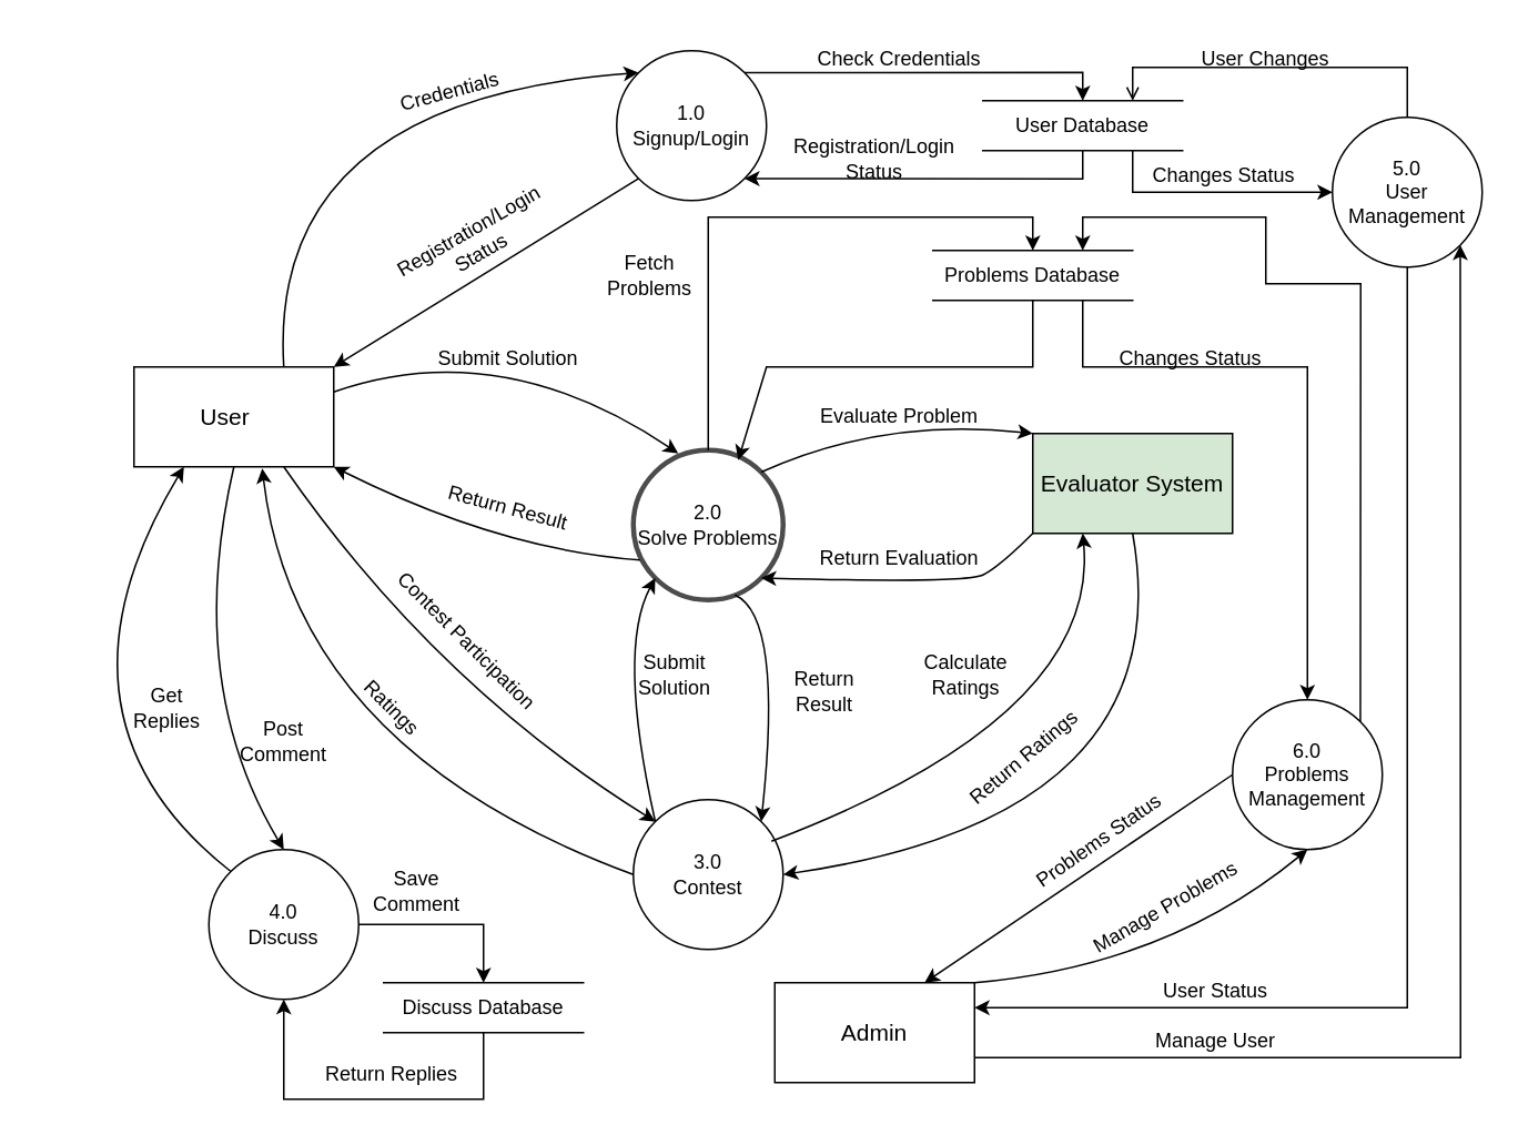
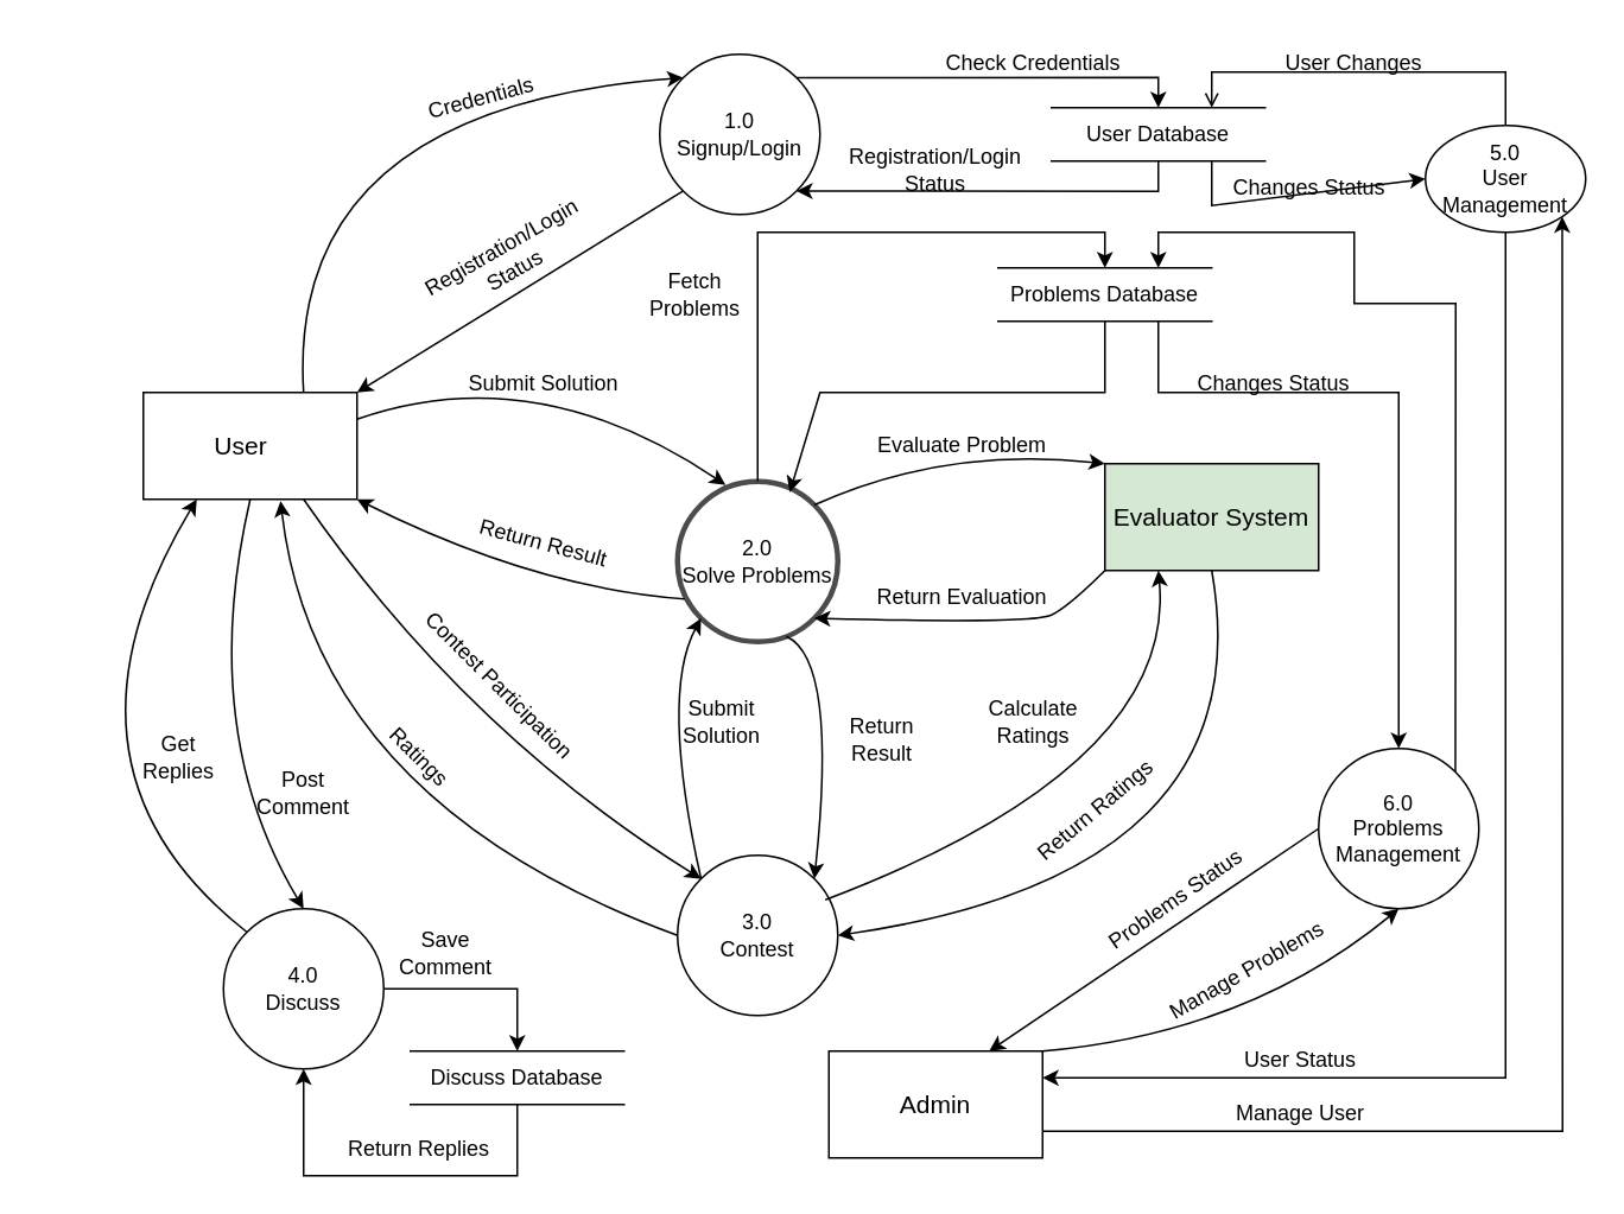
  <mxCell id="0" />
  <mxCell id="1" parent="0" />
  <mxCell id="2" value="" style="rounded=0;whiteSpace=wrap;html=1;" vertex="1" parent="1"><mxGeometry x="80" y="220" width="120" height="60" as="geometry" /></mxCell>
  <mxCell id="3" value="&lt;font style=&quot;font-size: 14px;&quot;&gt;User&lt;/font&gt;" style="text;html=1;align=center;verticalAlign=middle;whiteSpace=wrap;rounded=0;" vertex="1" parent="1"><mxGeometry x="100" y="230" width="70" height="40" as="geometry" /></mxCell>
  <mxCell id="4" value="" style="ellipse;whiteSpace=wrap;html=1;aspect=fixed;" vertex="1" parent="1"><mxGeometry x="370" y="30" width="90" height="90" as="geometry" /></mxCell>
  <mxCell id="5" value="1.0&lt;div&gt;Signup/Login&lt;/div&gt;" style="text;html=1;align=center;verticalAlign=middle;whiteSpace=wrap;rounded=0;" vertex="1" parent="1"><mxGeometry x="385" y="60" width="60" height="30" as="geometry" /></mxCell>
  <mxCell id="6" value="" style="endArrow=classic;html=1;rounded=0;entryX=0;entryY=0;entryDx=0;entryDy=0;curved=1;exitX=0.75;exitY=0;exitDx=0;exitDy=0;" edge="1" parent="1" source="2" target="4"><mxGeometry width="50" height="50" relative="1" as="geometry"><mxPoint x="220" y="230" as="sourcePoint" /><mxPoint x="270" y="180" as="targetPoint" /><Array as="points"><mxPoint x="160" y="60" /></Array></mxGeometry></mxCell>
  <mxCell id="7" value="Credentials" style="text;html=1;align=center;verticalAlign=middle;whiteSpace=wrap;rounded=0;rotation=-15;" vertex="1" parent="1"><mxGeometry x="240" y="40" width="60" height="30" as="geometry" /></mxCell>
  <mxCell id="8" value="User Database" style="shape=partialRectangle;whiteSpace=wrap;html=1;left=0;right=0;fillColor=none;" vertex="1" parent="1"><mxGeometry x="590" y="60" width="120" height="30" as="geometry" /></mxCell>
- <mxCell id="9" value="Check Credentials" style="text;html=1;align=center;verticalAlign=middle;whiteSpace=wrap;rounded=0;" vertex="1" parent="1"><mxGeometry x="485" width="110" height="30" as="geometry" y="20" /></mxCell>
+ <mxCell id="9" value="Check Credentials" style="text;html=1;align=center;verticalAlign=middle;whiteSpace=wrap;rounded=0;" vertex="1" parent="1"><mxGeometry x="525" y="20" width="110" height="30" as="geometry" /></mxCell>
  <mxCell id="10" value="" style="endArrow=classic;html=1;rounded=0;exitX=1;exitY=0;exitDx=0;exitDy=0;entryX=0.5;entryY=0;entryDx=0;entryDy=0;" edge="1" parent="1" source="4" target="8"><mxGeometry width="50" height="50" relative="1" as="geometry"><mxPoint x="460" y="110" as="sourcePoint" /><mxPoint x="710" y="90" as="targetPoint" /><Array as="points"><mxPoint x="650" y="43" /></Array></mxGeometry></mxCell>
  <mxCell id="11" value="" style="endArrow=classic;html=1;rounded=0;entryX=1;entryY=1;entryDx=0;entryDy=0;exitX=0.5;exitY=1;exitDx=0;exitDy=0;" edge="1" parent="1" source="8" target="4"><mxGeometry width="50" height="50" relative="1" as="geometry"><mxPoint x="650" y="157" as="sourcePoint" /><mxPoint x="630" y="160" as="targetPoint" /><Array as="points"><mxPoint x="650" y="107" /></Array></mxGeometry></mxCell>
  <mxCell id="12" value="Registration/Login Status" style="text;html=1;align=center;verticalAlign=middle;whiteSpace=wrap;rounded=0;" vertex="1" parent="1"><mxGeometry x="470" y="80" width="110" height="30" as="geometry" /></mxCell>
  <mxCell id="13" value="2.0&lt;div&gt;Solve Problems&lt;/div&gt;" style="ellipse;whiteSpace=wrap;html=1;aspect=fixed;perimeterSpacing=0;opacity=70;strokeWidth=3;" vertex="1" parent="1"><mxGeometry x="380" y="270" width="90" height="90" as="geometry" /></mxCell>
  <mxCell id="14" value="&lt;font style=&quot;font-size: 14px;&quot;&gt;Evaluator System&lt;/font&gt;" style="rounded=0;whiteSpace=wrap;html=1;fillColor=#d5e8d4;" vertex="1" parent="1"><mxGeometry x="620" y="260" width="120" height="60" as="geometry" /></mxCell>
  <mxCell id="15" value="" style="endArrow=classic;html=1;rounded=0;exitX=1;exitY=0.25;exitDx=0;exitDy=0;entryX=0.3;entryY=0.022;entryDx=0;entryDy=0;curved=1;entryPerimeter=0;" edge="1" parent="1" source="2" target="13"><mxGeometry width="50" height="50" relative="1" as="geometry"><mxPoint x="460" y="340" as="sourcePoint" /><mxPoint x="510" y="290" as="targetPoint" /><Array as="points"><mxPoint x="300" y="200" /></Array></mxGeometry></mxCell>
  <mxCell id="16" value="Submit Solution" style="text;html=1;align=center;verticalAlign=middle;whiteSpace=wrap;rounded=0;rotation=0;" vertex="1" parent="1"><mxGeometry x="260" y="200" width="90" height="30" as="geometry" /></mxCell>
  <mxCell id="17" value="" style="endArrow=classic;html=1;rounded=0;entryX=0;entryY=0;entryDx=0;entryDy=0;curved=1;exitX=1;exitY=0;exitDx=0;exitDy=0;" edge="1" parent="1" source="13" target="14"><mxGeometry width="50" height="50" relative="1" as="geometry"><mxPoint x="460" y="240" as="sourcePoint" /><mxPoint x="500" y="190" as="targetPoint" /><Array as="points"><mxPoint x="530" y="250" /></Array></mxGeometry></mxCell>
  <mxCell id="18" value="Evaluate Problem" style="text;html=1;align=center;verticalAlign=middle;whiteSpace=wrap;rounded=0;" vertex="1" parent="1"><mxGeometry x="490" y="235" width="100" height="30" as="geometry" /></mxCell>
  <mxCell id="19" value="" style="endArrow=classic;html=1;rounded=0;exitX=0;exitY=1;exitDx=0;exitDy=0;entryX=1;entryY=1;entryDx=0;entryDy=0;curved=1;" edge="1" parent="1" source="14" target="13"><mxGeometry width="50" height="50" relative="1" as="geometry"><mxPoint x="460" y="340" as="sourcePoint" /><mxPoint x="510" y="290" as="targetPoint" /><Array as="points"><mxPoint x="600" y="340" /><mxPoint x="580" y="350" /></Array></mxGeometry></mxCell>
  <mxCell id="20" value="Return Evaluation" style="text;html=1;align=center;verticalAlign=middle;whiteSpace=wrap;rounded=0;rotation=0;" vertex="1" parent="1"><mxGeometry x="490" y="320" width="100" height="30" as="geometry" /></mxCell>
  <mxCell id="21" value="" style="endArrow=classic;html=1;rounded=0;entryX=1;entryY=1;entryDx=0;entryDy=0;exitX=0.044;exitY=0.733;exitDx=0;exitDy=0;exitPerimeter=0;curved=1;" edge="1" parent="1" source="13" target="2"><mxGeometry width="50" height="50" relative="1" as="geometry"><mxPoint x="460" y="340" as="sourcePoint" /><mxPoint x="510" y="290" as="targetPoint" /><Array as="points"><mxPoint x="300" y="330" /></Array></mxGeometry></mxCell>
  <mxCell id="22" value="Return Result" style="text;html=1;align=center;verticalAlign=middle;whiteSpace=wrap;rounded=0;rotation=15;" vertex="1" parent="1"><mxGeometry x="260" y="290" width="90" height="30" as="geometry" /></mxCell>
  <mxCell id="23" value="3.0&lt;div&gt;Contest&lt;/div&gt;" style="ellipse;whiteSpace=wrap;html=1;aspect=fixed;" vertex="1" parent="1"><mxGeometry x="380" y="480" width="90" height="90" as="geometry" /></mxCell>
  <mxCell id="24" value="" style="endArrow=classic;html=1;rounded=0;exitX=0.75;exitY=1;exitDx=0;exitDy=0;entryX=0;entryY=0;entryDx=0;entryDy=0;curved=1;" edge="1" parent="1" source="2" target="23"><mxGeometry width="50" height="50" relative="1" as="geometry"><mxPoint x="460" y="340" as="sourcePoint" /><mxPoint x="510" y="290" as="targetPoint" /><Array as="points"><mxPoint x="260" y="410" /></Array></mxGeometry></mxCell>
  <mxCell id="25" value="Contest Participation" style="text;html=1;align=center;verticalAlign=middle;whiteSpace=wrap;rounded=0;rotation=45;" vertex="1" parent="1"><mxGeometry x="220" y="370" width="120" height="30" as="geometry" /></mxCell>
  <mxCell id="26" value="" style="endArrow=classic;html=1;rounded=0;exitX=0;exitY=0.5;exitDx=0;exitDy=0;entryX=0.642;entryY=1.017;entryDx=0;entryDy=0;curved=1;entryPerimeter=0;" edge="1" parent="1" source="23" target="2"><mxGeometry width="50" height="50" relative="1" as="geometry"><mxPoint x="190" y="500" as="sourcePoint" /><mxPoint x="240" y="450" as="targetPoint" /><Array as="points"><mxPoint x="177" y="450" /></Array></mxGeometry></mxCell>
  <mxCell id="27" value="Ratings" style="text;html=1;align=center;verticalAlign=middle;whiteSpace=wrap;rounded=0;rotation=45;" vertex="1" parent="1"><mxGeometry x="205" y="410" width="60" height="30" as="geometry" /></mxCell>
  <mxCell id="28" value="" style="endArrow=classic;html=1;rounded=0;exitX=0;exitY=0;exitDx=0;exitDy=0;entryX=0;entryY=1;entryDx=0;entryDy=0;curved=1;" edge="1" parent="1" source="23" target="13"><mxGeometry width="50" height="50" relative="1" as="geometry"><mxPoint x="460" y="340" as="sourcePoint" /><mxPoint x="510" y="290" as="targetPoint" /><Array as="points"><mxPoint x="370" y="390" /></Array></mxGeometry></mxCell>
  <mxCell id="29" value="Submit Solution" style="text;html=1;align=center;verticalAlign=middle;whiteSpace=wrap;rounded=0;" vertex="1" parent="1"><mxGeometry x="370" y="390" width="70" height="30" as="geometry" /></mxCell>
  <mxCell id="30" value="" style="endArrow=classic;html=1;rounded=0;exitX=0.678;exitY=0.967;exitDx=0;exitDy=0;exitPerimeter=0;entryX=1;entryY=0;entryDx=0;entryDy=0;curved=1;" edge="1" parent="1" source="13" target="23"><mxGeometry width="50" height="50" relative="1" as="geometry"><mxPoint x="530" y="390" as="sourcePoint" /><mxPoint x="580" y="340" as="targetPoint" /><Array as="points"><mxPoint x="470" y="370" /></Array></mxGeometry></mxCell>
  <mxCell id="31" value="Return Result" style="text;html=1;align=center;verticalAlign=middle;whiteSpace=wrap;rounded=0;" vertex="1" parent="1"><mxGeometry x="460" y="400" width="70" height="30" as="geometry" /></mxCell>
  <mxCell id="32" value="" style="endArrow=classic;html=1;rounded=0;exitX=0.922;exitY=0.278;exitDx=0;exitDy=0;entryX=0.25;entryY=1;entryDx=0;entryDy=0;curved=1;exitPerimeter=0;" edge="1" parent="1" source="23" target="14"><mxGeometry width="50" height="50" relative="1" as="geometry"><mxPoint x="470" y="460" as="sourcePoint" /><mxPoint x="520" y="410" as="targetPoint" /><Array as="points"><mxPoint x="660" y="430" /></Array></mxGeometry></mxCell>
  <mxCell id="33" value="Calculate Ratings" style="text;html=1;align=center;verticalAlign=middle;whiteSpace=wrap;rounded=0;" vertex="1" parent="1"><mxGeometry x="550" y="390" width="60" height="30" as="geometry" /></mxCell>
  <mxCell id="34" value="Problems Database" style="shape=partialRectangle;whiteSpace=wrap;html=1;left=0;right=0;fillColor=none;" vertex="1" parent="1"><mxGeometry x="560" y="150" width="120" height="30" as="geometry" /></mxCell>
  <mxCell id="35" value="" style="endArrow=classic;html=1;rounded=0;exitX=0.5;exitY=0;exitDx=0;exitDy=0;entryX=0.5;entryY=0;entryDx=0;entryDy=0;" edge="1" parent="1" source="13" target="34"><mxGeometry width="50" height="50" relative="1" as="geometry"><mxPoint x="440" y="220" as="sourcePoint" /><mxPoint x="690" y="130" as="targetPoint" /><Array as="points"><mxPoint x="425" y="130" /><mxPoint x="620" y="130" /></Array></mxGeometry></mxCell>
  <mxCell id="36" value="" style="endArrow=classic;html=1;rounded=0;entryX=0.7;entryY=0.067;entryDx=0;entryDy=0;entryPerimeter=0;exitX=0.5;exitY=1;exitDx=0;exitDy=0;" edge="1" parent="1" source="34" target="13"><mxGeometry width="50" height="50" relative="1" as="geometry"><mxPoint x="620" y="220" as="sourcePoint" /><mxPoint x="510" y="170" as="targetPoint" /><Array as="points"><mxPoint x="620" y="220" /><mxPoint x="460" y="220" /></Array></mxGeometry></mxCell>
  <mxCell id="37" value="Fetch Problems" style="text;html=1;align=center;verticalAlign=middle;whiteSpace=wrap;rounded=0;" vertex="1" parent="1"><mxGeometry x="360" y="150" width="60" height="30" as="geometry" /></mxCell>
  <mxCell id="38" value="" style="endArrow=classic;html=1;rounded=0;entryX=1;entryY=0.5;entryDx=0;entryDy=0;exitX=0.5;exitY=1;exitDx=0;exitDy=0;curved=1;" edge="1" parent="1" source="14" target="23"><mxGeometry width="50" height="50" relative="1" as="geometry"><mxPoint x="720" y="430" as="sourcePoint" /><mxPoint x="770" y="380" as="targetPoint" /><Array as="points"><mxPoint x="710" y="490" /></Array></mxGeometry></mxCell>
  <mxCell id="39" value="Return Ratings" style="text;html=1;align=center;verticalAlign=middle;whiteSpace=wrap;rounded=0;rotation=-40;" vertex="1" parent="1"><mxGeometry x="570" y="440" width="90" height="30" as="geometry" /></mxCell>
  <mxCell id="40" value="4.0&lt;div&gt;Discuss&lt;/div&gt;" style="ellipse;whiteSpace=wrap;html=1;aspect=fixed;" vertex="1" parent="1"><mxGeometry x="125" y="510" width="90" height="90" as="geometry" /></mxCell>
  <mxCell id="41" value="Discuss Database" style="shape=partialRectangle;whiteSpace=wrap;html=1;left=0;right=0;fillColor=none;" vertex="1" parent="1"><mxGeometry x="230" y="590" width="120" height="30" as="geometry" /></mxCell>
  <mxCell id="42" value="" style="endArrow=classic;html=1;rounded=0;exitX=0.5;exitY=1;exitDx=0;exitDy=0;entryX=0.5;entryY=0;entryDx=0;entryDy=0;curved=1;" edge="1" parent="1" source="2" target="40"><mxGeometry width="50" height="50" relative="1" as="geometry"><mxPoint x="140" y="470" as="sourcePoint" /><mxPoint x="190" y="420" as="targetPoint" /><Array as="points"><mxPoint x="110" y="410" /></Array></mxGeometry></mxCell>
  <mxCell id="43" value="Post Comment" style="text;html=1;align=center;verticalAlign=middle;whiteSpace=wrap;rounded=0;" vertex="1" parent="1"><mxGeometry x="140" y="430" width="60" height="30" as="geometry" /></mxCell>
  <mxCell id="44" value="" style="endArrow=classic;html=1;rounded=0;exitX=1;exitY=0.5;exitDx=0;exitDy=0;entryX=0.5;entryY=0;entryDx=0;entryDy=0;" edge="1" parent="1" source="40" target="41"><mxGeometry width="50" height="50" relative="1" as="geometry"><mxPoint x="220" y="580" as="sourcePoint" /><mxPoint x="270" y="530" as="targetPoint" /><Array as="points"><mxPoint x="290" y="555" /></Array></mxGeometry></mxCell>
  <mxCell id="45" value="Save Comment" style="text;html=1;align=center;verticalAlign=middle;whiteSpace=wrap;rounded=0;" vertex="1" parent="1"><mxGeometry x="220" y="520" width="60" height="30" as="geometry" /></mxCell>
  <mxCell id="46" value="" style="endArrow=classic;html=1;rounded=0;exitX=0.5;exitY=1;exitDx=0;exitDy=0;entryX=0.5;entryY=1;entryDx=0;entryDy=0;" edge="1" parent="1" source="41" target="40"><mxGeometry width="50" height="50" relative="1" as="geometry"><mxPoint x="335" y="750" as="sourcePoint" /><mxPoint x="170" y="700" as="targetPoint" /><Array as="points"><mxPoint x="290" y="660" /><mxPoint x="170" y="660" /></Array></mxGeometry></mxCell>
  <mxCell id="47" value="" style="endArrow=classic;html=1;rounded=0;entryX=1;entryY=0;entryDx=0;entryDy=0;exitX=0;exitY=1;exitDx=0;exitDy=0;" edge="1" parent="1" source="4" target="2"><mxGeometry width="50" height="50" relative="1" as="geometry"><mxPoint x="270" y="150" as="sourcePoint" /><mxPoint x="320" y="100" as="targetPoint" /></mxGeometry></mxCell>
  <mxCell id="48" value="Registration/Login Status" style="text;html=1;align=center;verticalAlign=middle;whiteSpace=wrap;rounded=0;rotation=-30;" vertex="1" parent="1"><mxGeometry x="240" y="130" width="90" height="30" as="geometry" /></mxCell>
  <mxCell id="49" value="" style="endArrow=classic;html=1;rounded=0;exitX=0;exitY=0;exitDx=0;exitDy=0;entryX=0.25;entryY=1;entryDx=0;entryDy=0;curved=1;" edge="1" parent="1" source="40" target="2"><mxGeometry width="50" height="50" relative="1" as="geometry"><mxPoint x="90" y="550" as="sourcePoint" /><mxPoint x="140" y="500" as="targetPoint" /><Array as="points"><mxPoint x="20" y="430" /></Array></mxGeometry></mxCell>
  <mxCell id="50" value="Get Replies" style="text;html=1;align=center;verticalAlign=middle;whiteSpace=wrap;rounded=0;" vertex="1" parent="1"><mxGeometry x="70" y="410" width="60" height="30" as="geometry" /></mxCell>
  <mxCell id="51" value="Return Replies" style="text;html=1;align=center;verticalAlign=middle;whiteSpace=wrap;rounded=0;" vertex="1" parent="1"><mxGeometry x="180" y="630" width="110" height="30" as="geometry" /></mxCell>
  <mxCell id="52" value="&lt;font style=&quot;font-size: 14px;&quot;&gt;Admin&lt;/font&gt;" style="rounded=0;whiteSpace=wrap;html=1;" vertex="1" parent="1"><mxGeometry x="465" y="590" width="120" height="60" as="geometry" /></mxCell>
- <mxCell id="53" value="5.0&lt;div&gt;User Management&lt;/div&gt;" style="ellipse;whiteSpace=wrap;html=1;aspect=fixed;" vertex="1" parent="1"><mxGeometry x="800" y="70" width="90" height="90" as="geometry" /></mxCell>
+ <mxCell id="53" value="5.0&lt;div&gt;User Management&lt;/div&gt;" style="ellipse;whiteSpace=wrap;html=1;aspect=fixed;" vertex="1" parent="1"><mxGeometry x="800" y="70" width="90" height="60" as="geometry" /></mxCell>
  <mxCell id="54" value="" style="endArrow=classic;html=1;rounded=0;exitX=1;exitY=0.75;exitDx=0;exitDy=0;entryX=1;entryY=1;entryDx=0;entryDy=0;" edge="1" parent="1" source="52" target="53"><mxGeometry width="50" height="50" relative="1" as="geometry"><mxPoint x="650" y="640" as="sourcePoint" /><mxPoint x="700" y="590" as="targetPoint" /><Array as="points"><mxPoint x="877" y="635" /></Array></mxGeometry></mxCell>
  <mxCell id="55" value="Manage User" style="text;html=1;align=center;verticalAlign=middle;whiteSpace=wrap;rounded=0;" vertex="1" parent="1"><mxGeometry x="690" y="610" width="80" height="30" as="geometry" /></mxCell>
  <mxCell id="56" value="" style="endArrow=open;html=1;rounded=0;entryX=0.75;entryY=0;entryDx=0;entryDy=0;exitX=0.5;exitY=0;exitDx=0;exitDy=0;" edge="1" parent="1" source="53" target="8"><mxGeometry width="50" height="50" relative="1" as="geometry"><mxPoint x="850" y="40" as="sourcePoint" /><mxPoint x="800" y="40" as="targetPoint" /><Array as="points"><mxPoint x="845" y="40" /><mxPoint x="680" y="40" /></Array></mxGeometry></mxCell>
  <mxCell id="57" value="User Changes" style="text;html=1;align=center;verticalAlign=middle;whiteSpace=wrap;rounded=0;" vertex="1" parent="1"><mxGeometry x="720" width="80" height="30" as="geometry" y="20" /></mxCell>
  <mxCell id="58" value="" style="endArrow=classic;html=1;rounded=0;entryX=0;entryY=0.5;entryDx=0;entryDy=0;" edge="1" parent="1" target="53"><mxGeometry width="50" height="50" relative="1" as="geometry"><mxPoint x="680" y="90" as="sourcePoint" /><mxPoint x="750" y="120" as="targetPoint" /><Array as="points"><mxPoint x="680" y="115" /></Array></mxGeometry></mxCell>
  <mxCell id="59" value="Changes Status" style="text;html=1;align=center;verticalAlign=middle;whiteSpace=wrap;rounded=0;" vertex="1" parent="1"><mxGeometry x="690" y="90" width="90" height="30" as="geometry" /></mxCell>
  <mxCell id="60" value="" style="endArrow=classic;html=1;rounded=0;exitX=0.5;exitY=1;exitDx=0;exitDy=0;entryX=1;entryY=0.25;entryDx=0;entryDy=0;" edge="1" parent="1" source="53" target="52"><mxGeometry width="50" height="50" relative="1" as="geometry"><mxPoint x="790" y="235" as="sourcePoint" /><mxPoint x="590" y="600" as="targetPoint" /><Array as="points"><mxPoint x="845" y="605" /></Array></mxGeometry></mxCell>
  <mxCell id="61" value="User Status" style="text;html=1;align=center;verticalAlign=middle;whiteSpace=wrap;rounded=0;" vertex="1" parent="1"><mxGeometry x="690" y="580" width="80" height="30" as="geometry" /></mxCell>
  <mxCell id="62" value="6.0&lt;div&gt;Problems Management&lt;/div&gt;" style="ellipse;whiteSpace=wrap;html=1;aspect=fixed;" vertex="1" parent="1"><mxGeometry x="740" y="420" width="90" height="90" as="geometry" /></mxCell>
  <mxCell id="63" value="" style="endArrow=classic;html=1;rounded=0;exitX=1;exitY=0;exitDx=0;exitDy=0;entryX=0.5;entryY=1;entryDx=0;entryDy=0;curved=1;" edge="1" parent="1" source="52" target="62"><mxGeometry width="50" height="50" relative="1" as="geometry"><mxPoint x="620" y="570" as="sourcePoint" /><mxPoint x="670" y="520" as="targetPoint" /><Array as="points"><mxPoint x="700" y="580" /></Array></mxGeometry></mxCell>
  <mxCell id="64" value="Manage Problems" style="text;html=1;align=center;verticalAlign=middle;whiteSpace=wrap;rounded=0;rotation=-30;" vertex="1" parent="1"><mxGeometry x="650" y="530" width="100" height="30" as="geometry" /></mxCell>
  <mxCell id="65" value="" style="endArrow=classic;html=1;rounded=0;exitX=1;exitY=0;exitDx=0;exitDy=0;entryX=0.75;entryY=0;entryDx=0;entryDy=0;" edge="1" parent="1" source="62" target="34"><mxGeometry width="50" height="50" relative="1" as="geometry"><mxPoint x="780" y="340" as="sourcePoint" /><mxPoint x="720" y="160" as="targetPoint" /><Array as="points"><mxPoint x="817" y="170" /><mxPoint x="760" y="170" /><mxPoint x="760" y="130" /><mxPoint x="650" y="130" /></Array></mxGeometry></mxCell>
  <mxCell id="66" value="" style="endArrow=classic;html=1;rounded=0;exitX=0.75;exitY=1;exitDx=0;exitDy=0;entryX=0.5;entryY=0;entryDx=0;entryDy=0;" edge="1" parent="1" source="34" target="62"><mxGeometry width="50" height="50" relative="1" as="geometry"><mxPoint x="690" y="230" as="sourcePoint" /><mxPoint x="790" y="190" as="targetPoint" /><Array as="points"><mxPoint x="650" y="220" /><mxPoint x="785" y="220" /></Array></mxGeometry></mxCell>
  <mxCell id="67" value="Changes Status" style="text;html=1;align=center;verticalAlign=middle;whiteSpace=wrap;rounded=0;" vertex="1" parent="1"><mxGeometry x="670" y="200" width="90" height="30" as="geometry" /></mxCell>
  <mxCell id="68" value="" style="endArrow=classic;html=1;rounded=0;entryX=0.75;entryY=0;entryDx=0;entryDy=0;exitX=0;exitY=0.5;exitDx=0;exitDy=0;" edge="1" parent="1" source="62" target="52"><mxGeometry width="50" height="50" relative="1" as="geometry"><mxPoint x="650" y="490" as="sourcePoint" /><mxPoint x="700" y="440" as="targetPoint" /></mxGeometry></mxCell>
  <mxCell id="69" value="Problems Status" style="text;html=1;align=center;verticalAlign=middle;whiteSpace=wrap;rounded=0;rotation=-35;" vertex="1" parent="1"><mxGeometry x="610" y="490" width="100" height="30" as="geometry" /></mxCell>
